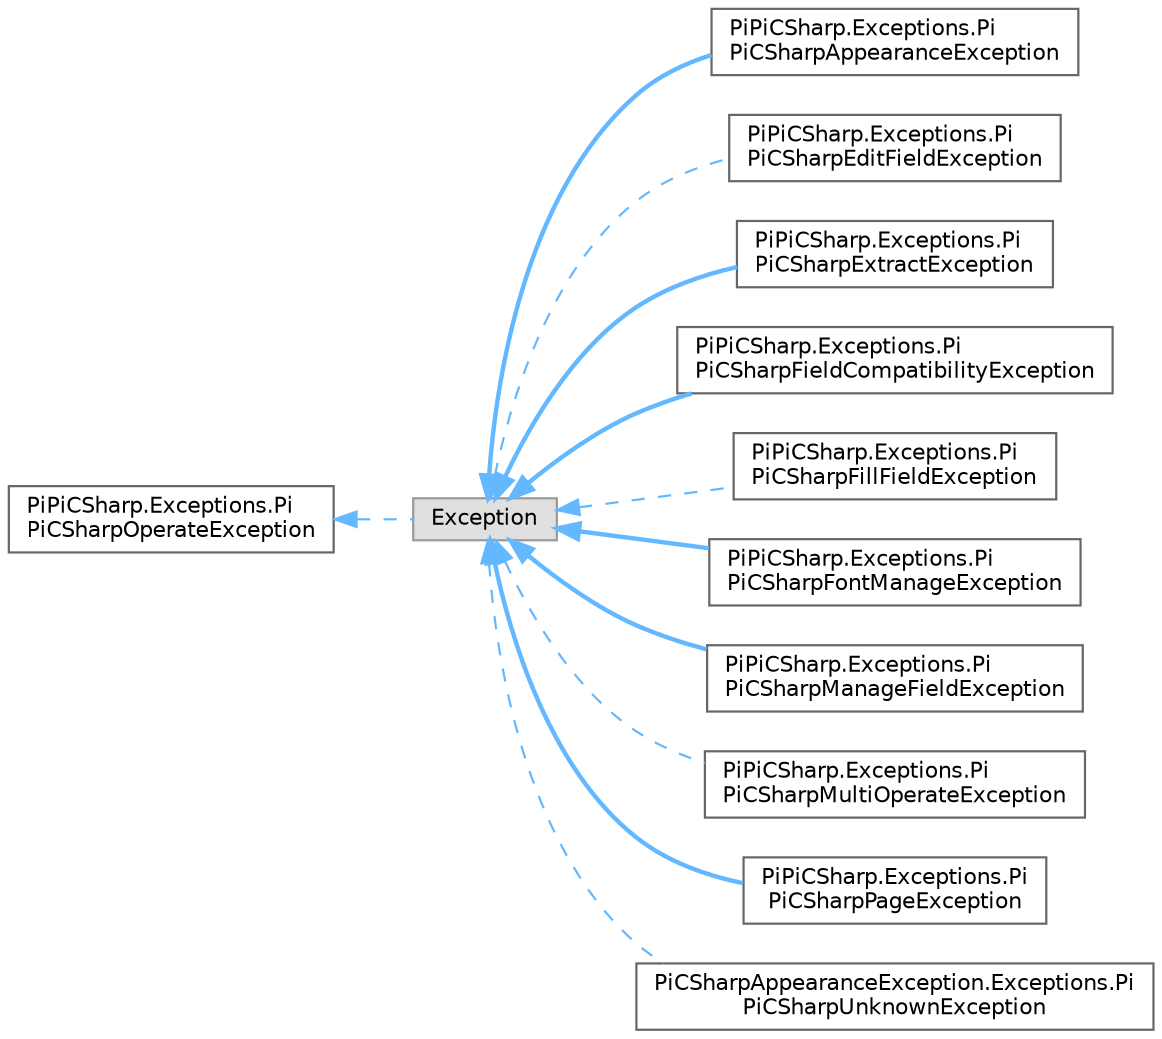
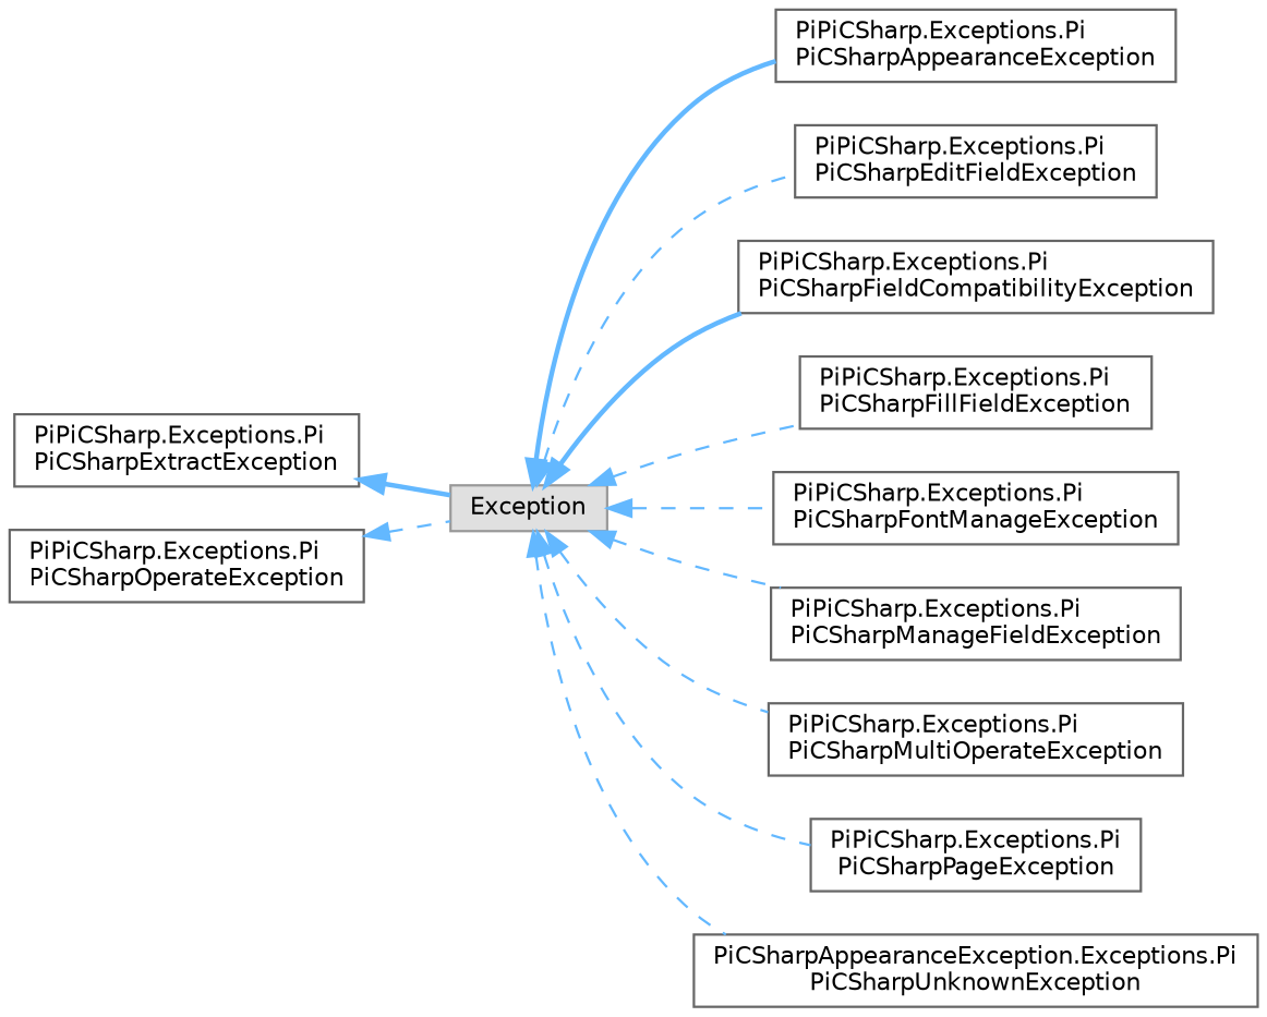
  digraph {
    rankdir=LR
    node [color=grey40 fillcolor=white fontname=Helvetica fontsize=10 shape=box style=filled]
    edge [color=steelblue1 dir=back fontname=Helvetica fontsize=10 labelfontname=Helvetica labelfontsize=10 style=bold]
    n1 [color=grey60 fillcolor="#E0E0E0" height=0.2 label=Exception width=0.4]
    n2 [height=0.2 label="PiPiCSharp.Exceptions.Pi\lPiCSharpAppearanceException" width=0.4]
    n3 [height=0.2 label="PiPiCSharp.Exceptions.Pi\lPiCSharpEditFieldException" width=0.4]
    n4 [height=0.2 label="PiPiCSharp.Exceptions.Pi\lPiCSharpExtractException" width=0.4]
    n5 [height=0.2 label="PiPiCSharp.Exceptions.Pi\lPiCSharpFieldCompatibilityException" width=0.4]
    n6 [height=0.2 label="PiPiCSharp.Exceptions.Pi\lPiCSharpFillFieldException" width=0.4]
    n7 [height=0.2 label="PiPiCSharp.Exceptions.Pi\lPiCSharpFontManageException" width=0.4]
    n8 [height=0.2 label="PiPiCSharp.Exceptions.Pi\lPiCSharpManageFieldException" width=0.4]
    n9 [height=0.2 label="PiPiCSharp.Exceptions.Pi\lPiCSharpMultiOperateException" width=0.4]
    n10 [height=0.2 label="PiPiCSharp.Exceptions.Pi\lPiCSharpPageException" width=0.4]
    n11 [height=0.2 label="PiCSharpAppearanceException.Exceptions.Pi\lPiCSharpUnknownException" width=0.4]
    n12 [height=0.2 label="PiPiCSharp.Exceptions.Pi\lPiCSharpOperateException" width=0.4]
    n1 -> n2
    n1 -> n3 [style=dashed]
-   n1 -> n4
+   n4 -> n1
    n1 -> n5
    n1 -> n6 [style=dashed]
-   n1 -> n7
-   n1 -> n8
+   n1 -> n7 [style=dashed]
+   n1 -> n8 [style=dashed]
    n1 -> n9 [style=dashed]
-   n1 -> n10
+   n1 -> n10 [style=dashed]
    n1 -> n11 [style=dashed]
    n12 -> n1 [style=dashed]
  }
